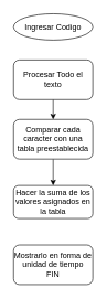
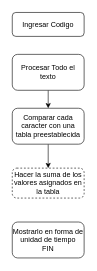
  <mxCell id="0" />
  <mxCell id="1" parent="0" />
- <mxCell id="2" value="Ingresar Codigo" style="ellipse;whiteSpace=wrap;html=1;fontSize=12;glass=0;strokeWidth=1;shadow=0;" parent="1" vertex="1"><mxGeometry x="20" y="20" width="120" height="40" as="geometry" /></mxCell>
+ <mxCell id="2" value="Ingresar Codigo" style="rounded=1;whiteSpace=wrap;html=1;fontSize=12;glass=0;strokeWidth=1;shadow=0;" parent="1" vertex="1"><mxGeometry x="20" y="20" width="120" height="40" as="geometry" /></mxCell>
  <mxCell id="3" style="edgeStyle=orthogonalEdgeStyle;rounded=0;orthogonalLoop=1;jettySize=auto;html=1;exitX=0.5;exitY=1;exitDx=0;exitDy=0;entryX=0.5;entryY=0;entryDx=0;entryDy=0;" edge="1" parent="1" source="4" target="6"><mxGeometry relative="1" as="geometry" /></mxCell>
  <mxCell id="4" value="Procesar Todo el texto" style="rounded=1;whiteSpace=wrap;html=1;" vertex="1" parent="1"><mxGeometry x="20" y="90" width="120" height="60" as="geometry" /></mxCell>
  <mxCell id="5" style="edgeStyle=orthogonalEdgeStyle;rounded=0;orthogonalLoop=1;jettySize=auto;html=1;exitX=0.5;exitY=1;exitDx=0;exitDy=0;entryX=0.5;entryY=0;entryDx=0;entryDy=0;" edge="1" parent="1" source="6" target="7"><mxGeometry relative="1" as="geometry" /></mxCell>
  <mxCell id="6" value="Comparar cada caracter con una tabla preestablecida" style="rounded=1;whiteSpace=wrap;html=1;" vertex="1" parent="1"><mxGeometry x="20" y="180" width="120" height="60" as="geometry" /></mxCell>
- <mxCell id="7" value="Hacer la suma de los valores asignados en la tabla" style="rounded=1;whiteSpace=wrap;html=1;" vertex="1" parent="1"><mxGeometry x="20" y="280" width="120" height="50" as="geometry" /></mxCell>
+ <mxCell id="7" value="Hacer la suma de los valores asignados en la tabla" style="rounded=1;whiteSpace=wrap;html=1;dashed=1;" vertex="1" parent="1"><mxGeometry x="20" y="280" width="120" height="50" as="geometry" /></mxCell>
  <mxCell id="8" value="Mostrarlo en forma de unidad de tiempo&lt;br&gt;FIN" style="rounded=1;whiteSpace=wrap;html=1;" vertex="1" parent="1"><mxGeometry x="20" y="370" width="120" height="60" as="geometry" /></mxCell>
